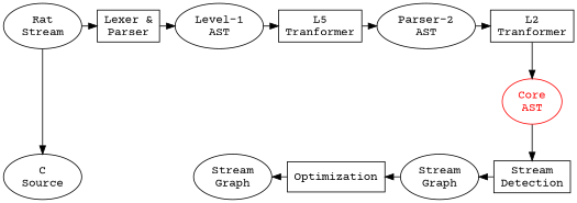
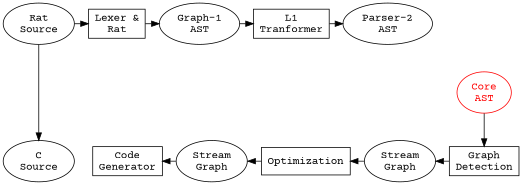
  digraph {
    fontname="Courier Prime"
    node [fontname="Courier Prime"]
    edge [fontname="Courier Prime"]
-   n1 [label="Rat\nStream"]
-   n2 [label="Lexer &\nParser" shape=box]
-   n3 [label="Level-1\nAST"]
-   n4 [label="L5\nTranformer" shape=box]
+   n1 [label="Rat\nSource"]
+   n2 [label="Lexer &\nRat" shape=box]
+   n3 [label="Graph-1\nAST"]
+   n4 [label="L1\nTranformer" shape=box]
    n5 [label="Parser-2\nAST"]
-   n6 [label="L2\nTranformer" shape=box]
-   n7 [label="Stream\nDetection" shape=box]
+   n7 [label="Graph\nDetection" shape=box]
    n8 [label="Stream\nGraph"]
    n9 [label=Optimization shape=box]
    n10 [label="Stream\nGraph"]
+   n11 [label="Code\nGenerator" shape=box]
    n12 [label="C\nSource"]
    n13 [color=red fontcolor=red label="Core\nAST" shape=ellipse]
    subgraph sub_1 {
      rank=min
      rankdir=LR
      n1
      n2
      n3
      n4
      n5
-     n6
    }
    subgraph sub_2 {
      rank=max
      rankdir=LR
      n7
      n8
      n9
      n10
+     n11
      n12
    }
    n1 -> n2
    n2 -> n3
    n3 -> n4
    n4 -> n5
-   n5 -> n6
-   n6 -> n13
    n7 -> n13 [dir=back]
    n8 -> n7 [dir=back]
    n9 -> n8 [dir=back]
    n10 -> n9 [dir=back]
+   n11 -> n10 [dir=back]
    n12 -> n1 [dir=back]
  }
